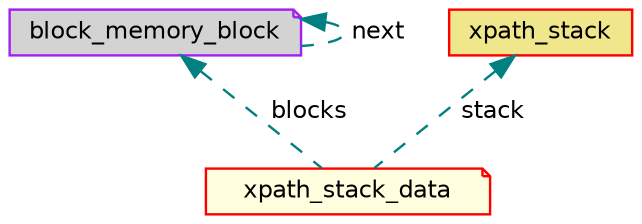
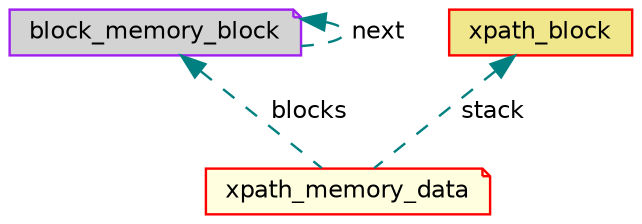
  digraph {
    node [color=red fontname=Helvetica fontsize=10 shape=note style=filled]
    edge [color=teal dir=back fontname=Helvetica fontsize=10 labelfontname=Helvetica labelfontsize=10 style=dashed]
-   n1 [fillcolor=lightyellow fontcolor=black height=0.2 label=xpath_stack_data width=0.4]
+   n1 [fillcolor=lightyellow fontcolor=black height=0.2 label=xpath_memory_data width=0.4]
    n2 [color=purple fillcolor=lightgrey height=0.2 label=block_memory_block width=0.4]
-   n3 [fillcolor=khaki height=0.2 label=xpath_stack shape=box width=0.4]
+   n3 [fillcolor=khaki height=0.2 label=xpath_block shape=box width=0.4]
    n2 -> n1 [label=" blocks"]
    n2 -> n2 [label=" next"]
    n3 -> n1 [label=" stack"]
  }
